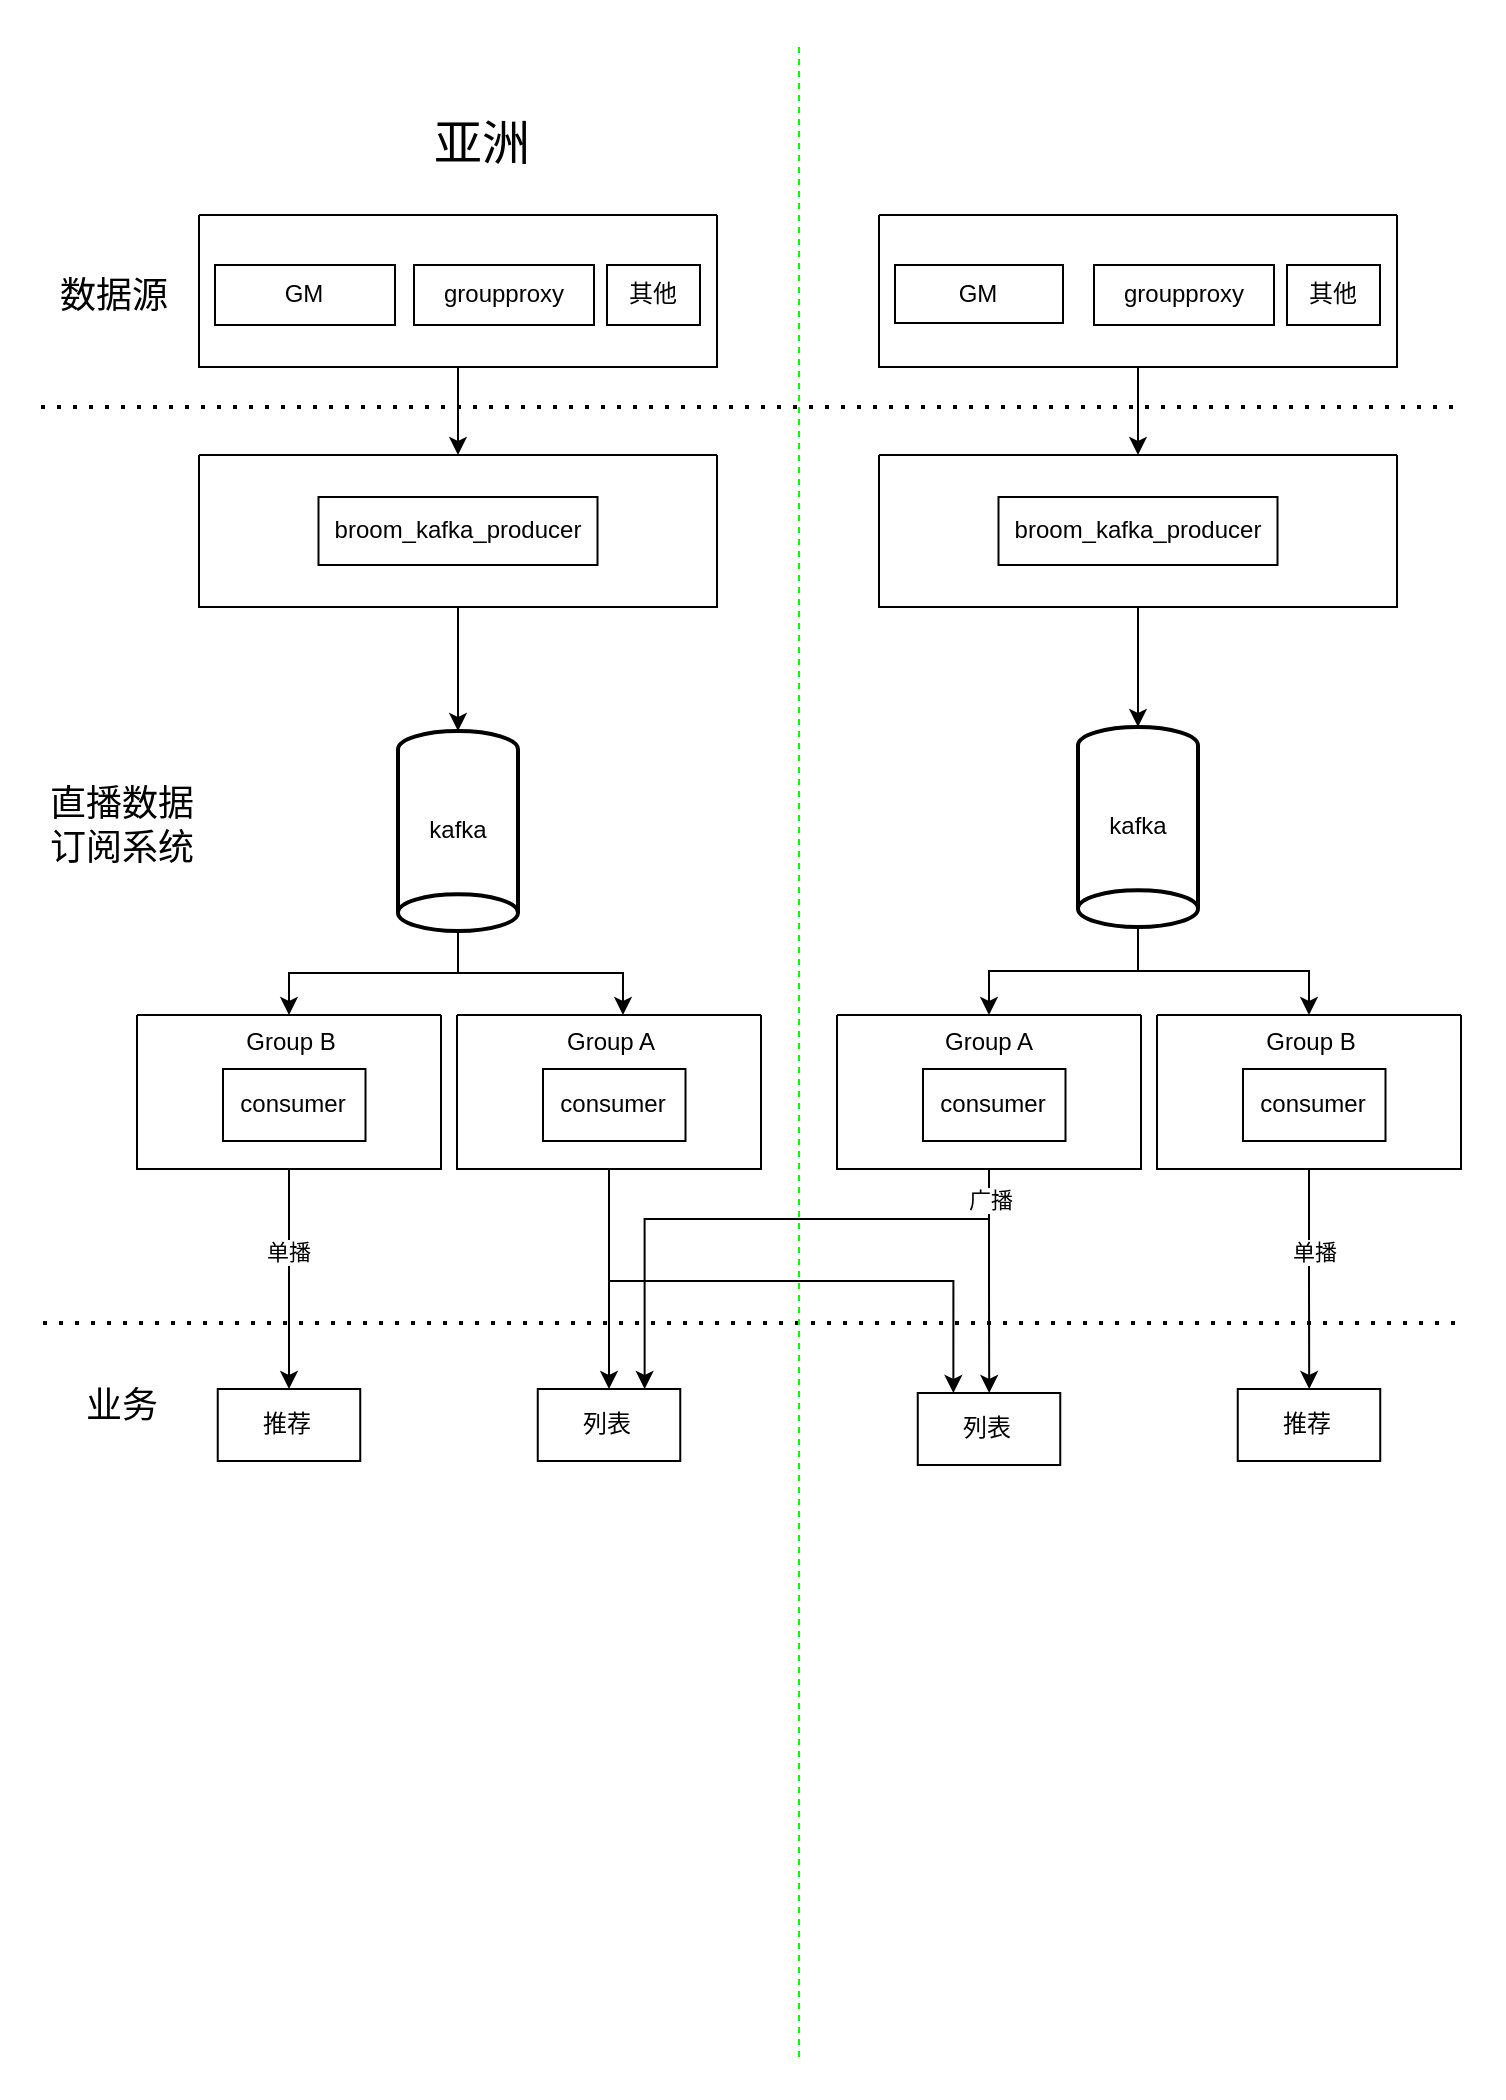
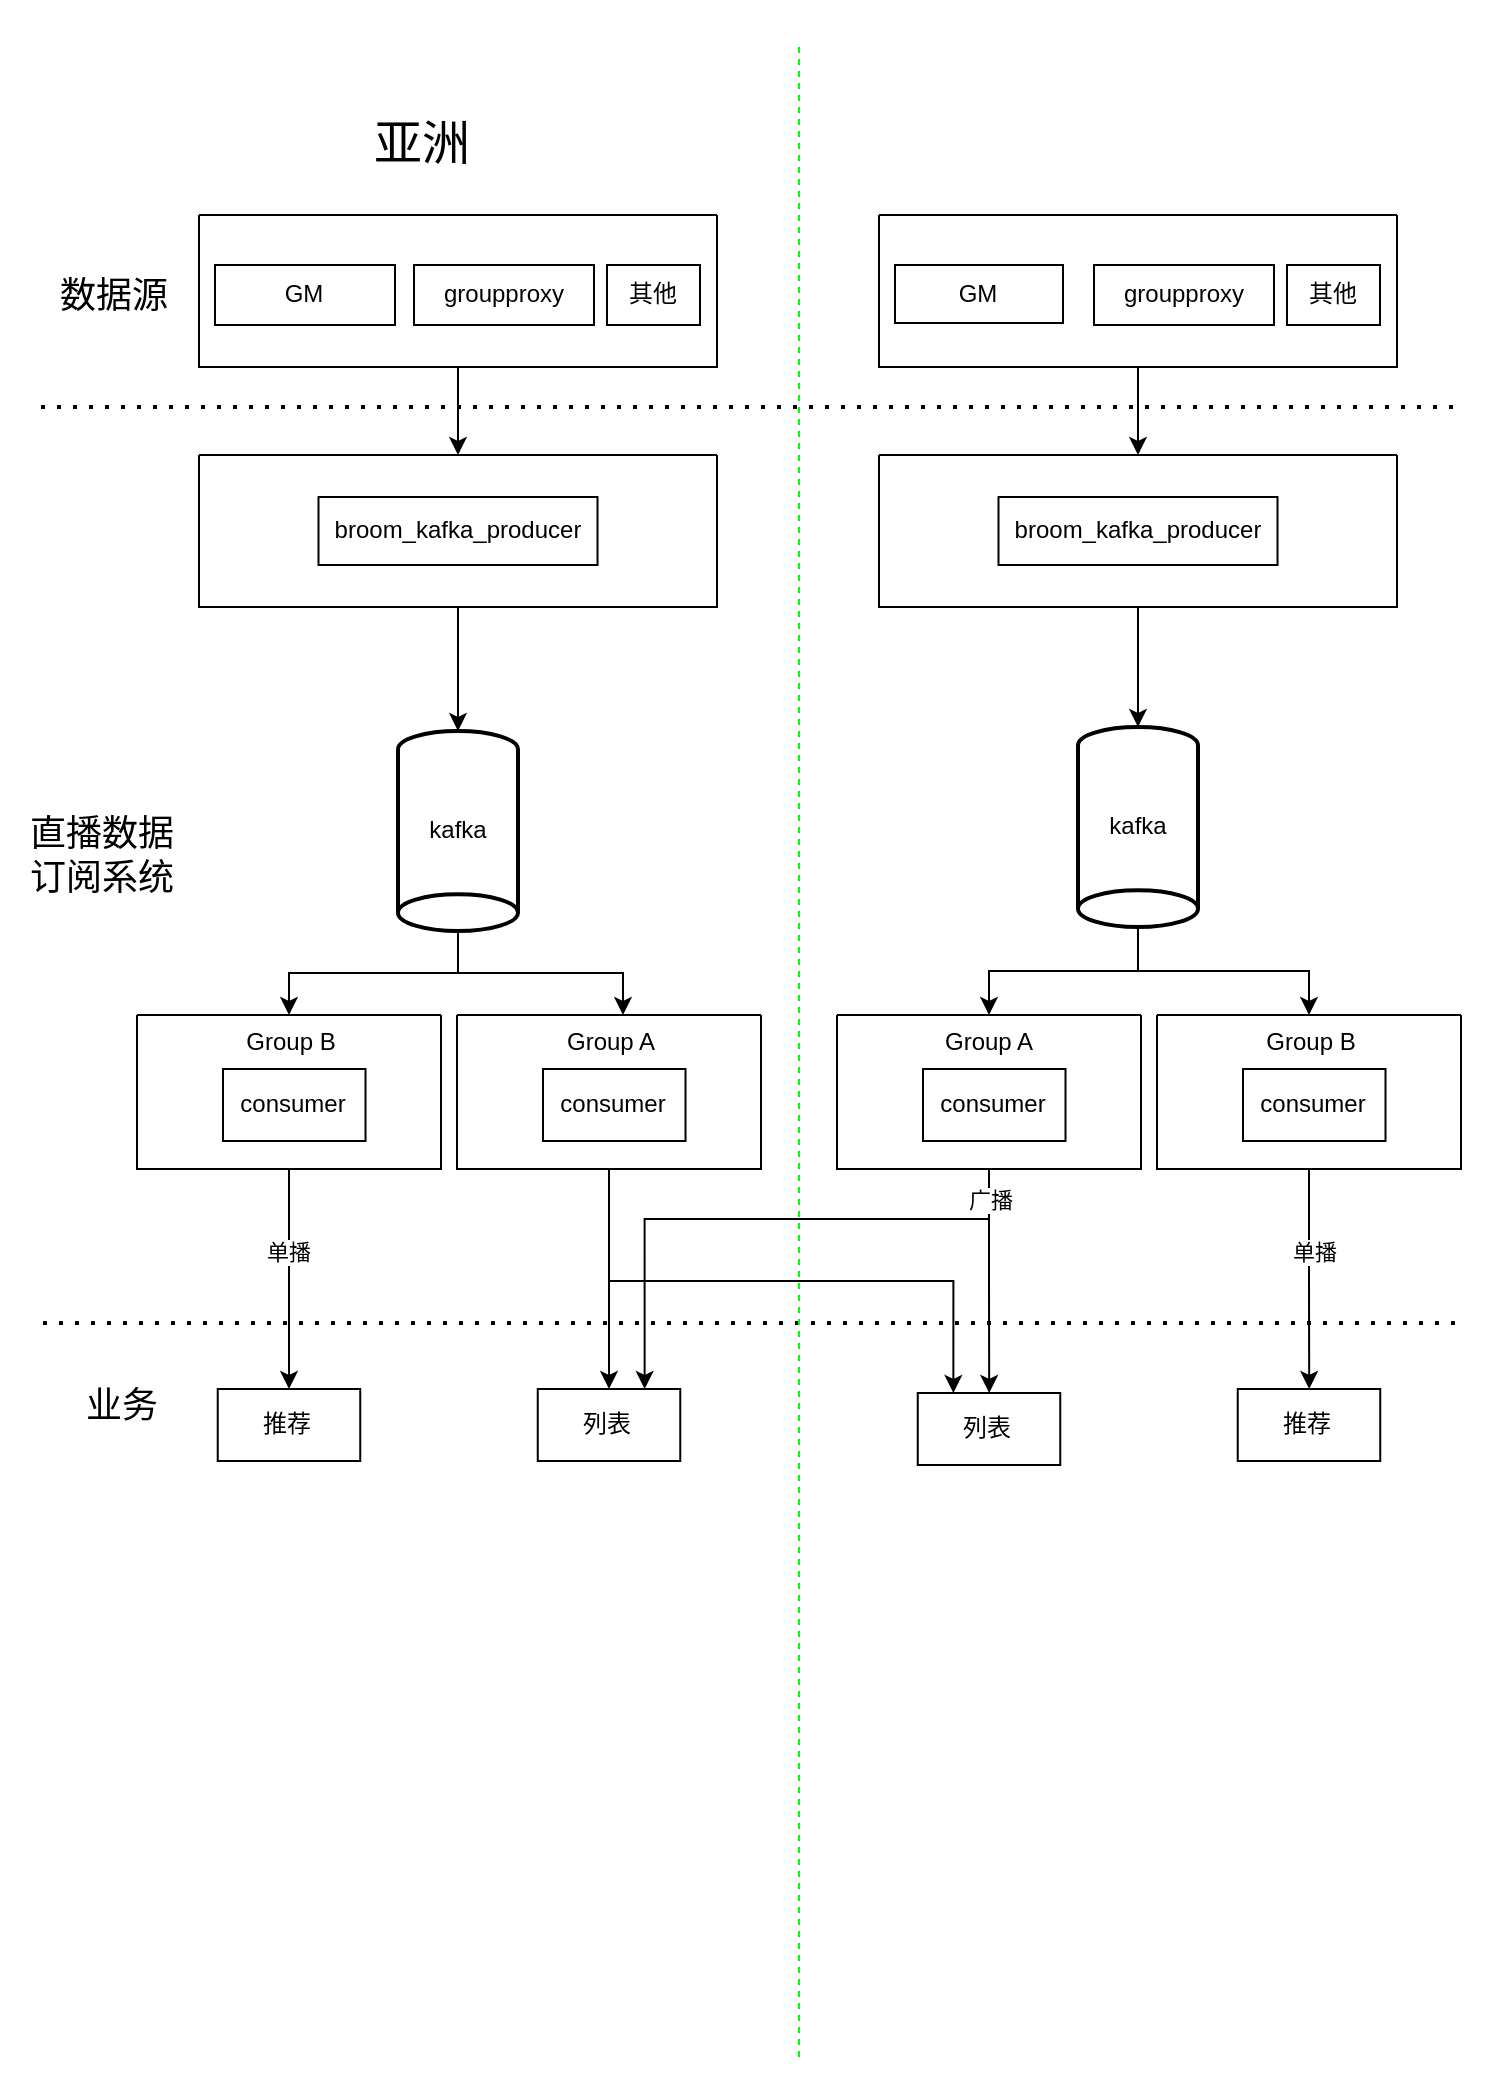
  <mxCell id="0" />
  <mxCell id="1" parent="0" />
  <mxCell id="2" style="edgeStyle=orthogonalEdgeStyle;rounded=0;orthogonalLoop=1;jettySize=auto;html=1;exitX=0.5;exitY=1;exitDx=0;exitDy=0;entryX=0.5;entryY=0;entryDx=0;entryDy=0;" edge="1" parent="1" source="3" target="25"><mxGeometry relative="1" as="geometry" /></mxCell>
  <mxCell id="3" value="" style="swimlane;startSize=0;" vertex="1" parent="1"><mxGeometry x="99" y="107" width="259" height="76" as="geometry" /></mxCell>
  <mxCell id="4" value="GM" style="rounded=0;whiteSpace=wrap;html=1;" vertex="1" parent="3"><mxGeometry x="8" y="25" width="90" height="30" as="geometry" /></mxCell>
  <mxCell id="5" value="groupproxy" style="rounded=0;whiteSpace=wrap;html=1;" vertex="1" parent="3"><mxGeometry x="107.5" y="25" width="90" height="30" as="geometry" /></mxCell>
  <mxCell id="6" value="其他" style="rounded=0;whiteSpace=wrap;html=1;" vertex="1" parent="3"><mxGeometry x="204" y="25" width="46.5" height="30" as="geometry" /></mxCell>
  <mxCell id="7" style="edgeStyle=orthogonalEdgeStyle;rounded=0;orthogonalLoop=1;jettySize=auto;html=1;exitX=1;exitY=0.5;exitDx=0;exitDy=0;exitPerimeter=0;entryX=0.5;entryY=0;entryDx=0;entryDy=0;" edge="1" parent="1" source="9" target="32"><mxGeometry relative="1" as="geometry" /></mxCell>
  <mxCell id="8" style="edgeStyle=orthogonalEdgeStyle;rounded=0;orthogonalLoop=1;jettySize=auto;html=1;exitX=1;exitY=0.5;exitDx=0;exitDy=0;exitPerimeter=0;entryX=0.546;entryY=0;entryDx=0;entryDy=0;entryPerimeter=0;" edge="1" parent="1" source="9" target="38"><mxGeometry relative="1" as="geometry" /></mxCell>
  <mxCell id="9" value="kafka" style="strokeWidth=2;html=1;shape=mxgraph.flowchart.direct_data;whiteSpace=wrap;direction=south;" vertex="1" parent="1"><mxGeometry x="198.5" y="365" width="60" height="100" as="geometry" /></mxCell>
  <mxCell id="10" value="" style="endArrow=none;dashed=1;html=1;dashPattern=1 3;strokeWidth=2;rounded=0;" edge="1" parent="1"><mxGeometry width="50" height="50" relative="1" as="geometry"><mxPoint x="20" y="203" as="sourcePoint" /><mxPoint x="730" y="203" as="targetPoint" /></mxGeometry></mxCell>
  <mxCell id="11" value="" style="endArrow=none;dashed=1;html=1;dashPattern=1 3;strokeWidth=2;rounded=0;" edge="1" parent="1"><mxGeometry width="50" height="50" relative="1" as="geometry"><mxPoint x="21" y="661" as="sourcePoint" /><mxPoint x="731" y="661" as="targetPoint" /></mxGeometry></mxCell>
  <mxCell id="12" value="&lt;font style=&quot;font-size: 18px&quot;&gt;数据源&lt;/font&gt;" style="text;html=1;strokeColor=none;fillColor=none;align=center;verticalAlign=middle;whiteSpace=wrap;rounded=0;" vertex="1" parent="1"><mxGeometry x="27" y="133" width="60" height="30" as="geometry" /></mxCell>
- <mxCell id="13" value="&lt;span style=&quot;font-size: 18px&quot;&gt;直播数据订阅系统&lt;/span&gt;" style="text;html=1;strokeColor=none;fillColor=none;align=center;verticalAlign=middle;whiteSpace=wrap;rounded=0;" vertex="1" parent="1"><mxGeometry x="21" y="397" width="80" height="32" as="geometry" /></mxCell>
+ <mxCell id="13" value="&lt;span style=&quot;font-size: 18px&quot;&gt;直播数据订阅系统&lt;/span&gt;" style="text;html=1;strokeColor=none;fillColor=none;align=center;verticalAlign=middle;whiteSpace=wrap;rounded=0;" vertex="1" parent="1"><mxGeometry x="11" y="412" width="80" height="32" as="geometry" /></mxCell>
  <mxCell id="14" value="" style="endArrow=none;dashed=1;html=1;rounded=0;fontSize=18;strokeColor=#00FF00;" edge="1" parent="1"><mxGeometry width="50" height="50" relative="1" as="geometry"><mxPoint x="399" y="1028" as="sourcePoint" /><mxPoint x="399" y="20" as="targetPoint" /></mxGeometry></mxCell>
  <mxCell id="15" style="edgeStyle=orthogonalEdgeStyle;rounded=0;orthogonalLoop=1;jettySize=auto;html=1;exitX=1;exitY=0.5;exitDx=0;exitDy=0;exitPerimeter=0;entryX=0.5;entryY=0;entryDx=0;entryDy=0;" edge="1" parent="1" source="17" target="45"><mxGeometry relative="1" as="geometry" /></mxCell>
  <mxCell id="16" style="edgeStyle=orthogonalEdgeStyle;rounded=0;orthogonalLoop=1;jettySize=auto;html=1;exitX=1;exitY=0.5;exitDx=0;exitDy=0;exitPerimeter=0;entryX=0.5;entryY=0;entryDx=0;entryDy=0;" edge="1" parent="1" source="17" target="50"><mxGeometry relative="1" as="geometry" /></mxCell>
  <mxCell id="17" value="kafka" style="strokeWidth=2;html=1;shape=mxgraph.flowchart.direct_data;whiteSpace=wrap;direction=south;" vertex="1" parent="1"><mxGeometry x="538.5" y="363" width="60" height="100" as="geometry" /></mxCell>
- <mxCell id="18" value="&lt;font style=&quot;font-size: 24px&quot;&gt;亚洲&lt;/font&gt;" style="text;html=1;strokeColor=none;fillColor=none;align=center;verticalAlign=middle;whiteSpace=wrap;rounded=0;fontSize=18;" vertex="1" parent="1"><mxGeometry x="211" y="57" width="60" height="30" as="geometry" /></mxCell>
+ <mxCell id="18" value="&lt;font style=&quot;font-size: 24px&quot;&gt;亚洲&lt;/font&gt;" style="text;html=1;strokeColor=none;fillColor=none;align=center;verticalAlign=middle;whiteSpace=wrap;rounded=0;fontSize=18;" vertex="1" parent="1"><mxGeometry x="181" y="57" width="60" height="30" as="geometry" /></mxCell>
  <mxCell id="19" style="edgeStyle=orthogonalEdgeStyle;rounded=0;orthogonalLoop=1;jettySize=auto;html=1;exitX=0.5;exitY=1;exitDx=0;exitDy=0;entryX=0.5;entryY=0;entryDx=0;entryDy=0;" edge="1" parent="1" source="20" target="28"><mxGeometry relative="1" as="geometry" /></mxCell>
  <mxCell id="20" value="" style="swimlane;startSize=0;" vertex="1" parent="1"><mxGeometry x="439" y="107" width="259" height="76" as="geometry" /></mxCell>
  <mxCell id="21" value="GM" style="rounded=0;whiteSpace=wrap;html=1;" vertex="1" parent="20"><mxGeometry x="8" y="25" width="84" height="29" as="geometry" /></mxCell>
  <mxCell id="22" value="groupproxy" style="rounded=0;whiteSpace=wrap;html=1;" vertex="1" parent="20"><mxGeometry x="107.5" y="25" width="90" height="30" as="geometry" /></mxCell>
  <mxCell id="23" value="其他" style="rounded=0;whiteSpace=wrap;html=1;" vertex="1" parent="20"><mxGeometry x="204" y="25" width="46.5" height="30" as="geometry" /></mxCell>
  <mxCell id="24" style="edgeStyle=orthogonalEdgeStyle;rounded=0;orthogonalLoop=1;jettySize=auto;html=1;exitX=0.5;exitY=1;exitDx=0;exitDy=0;" edge="1" parent="1" source="25" target="9"><mxGeometry relative="1" as="geometry" /></mxCell>
  <mxCell id="25" value="" style="swimlane;startSize=0;" vertex="1" parent="1"><mxGeometry x="99" y="227" width="259" height="76" as="geometry" /></mxCell>
  <mxCell id="26" value="broom_kafka_producer" style="rounded=0;whiteSpace=wrap;html=1;" vertex="1" parent="25"><mxGeometry x="59.75" y="21" width="139.5" height="34" as="geometry" /></mxCell>
  <mxCell id="27" style="edgeStyle=orthogonalEdgeStyle;rounded=0;orthogonalLoop=1;jettySize=auto;html=1;exitX=0.5;exitY=1;exitDx=0;exitDy=0;entryX=0;entryY=0.5;entryDx=0;entryDy=0;entryPerimeter=0;" edge="1" parent="1" source="28" target="17"><mxGeometry relative="1" as="geometry" /></mxCell>
  <mxCell id="28" value="" style="swimlane;startSize=0;" vertex="1" parent="1"><mxGeometry x="439" y="227" width="259" height="76" as="geometry" /></mxCell>
  <mxCell id="29" value="broom_kafka_producer" style="rounded=0;whiteSpace=wrap;html=1;" vertex="1" parent="28"><mxGeometry x="59.75" y="21" width="139.5" height="34" as="geometry" /></mxCell>
  <mxCell id="30" style="edgeStyle=orthogonalEdgeStyle;rounded=0;orthogonalLoop=1;jettySize=auto;html=1;exitX=0.5;exitY=1;exitDx=0;exitDy=0;entryX=0.5;entryY=0;entryDx=0;entryDy=0;" edge="1" parent="1" source="32" target="53"><mxGeometry relative="1" as="geometry" /></mxCell>
  <mxCell id="31" value="单播" style="edgeLabel;html=1;align=center;verticalAlign=middle;resizable=0;points=[];" vertex="1" connectable="0" parent="30"><mxGeometry x="-0.255" y="4" relative="1" as="geometry"><mxPoint x="-4" as="offset" /></mxGeometry></mxCell>
  <mxCell id="32" value="" style="swimlane;startSize=0;" vertex="1" parent="1"><mxGeometry x="68" y="507" width="152" height="77" as="geometry" /></mxCell>
  <mxCell id="33" value="consumer" style="rounded=0;whiteSpace=wrap;html=1;" vertex="1" parent="32"><mxGeometry x="43" y="27" width="71.25" height="36" as="geometry" /></mxCell>
  <mxCell id="34" value="Group B" style="text;html=1;align=center;verticalAlign=middle;resizable=0;points=[];autosize=1;strokeColor=none;fillColor=none;" vertex="1" parent="32"><mxGeometry x="49" y="5" width="55" height="18" as="geometry" /></mxCell>
  <mxCell id="35" value="&lt;span style=&quot;font-size: 18px&quot;&gt;业务&lt;/span&gt;" style="text;html=1;strokeColor=none;fillColor=none;align=center;verticalAlign=middle;whiteSpace=wrap;rounded=0;" vertex="1" parent="1"><mxGeometry x="21" y="687" width="80" height="32" as="geometry" /></mxCell>
  <mxCell id="36" style="edgeStyle=orthogonalEdgeStyle;rounded=0;orthogonalLoop=1;jettySize=auto;html=1;exitX=0.5;exitY=1;exitDx=0;exitDy=0;entryX=0.5;entryY=0;entryDx=0;entryDy=0;" edge="1" parent="1" source="38" target="41"><mxGeometry relative="1" as="geometry" /></mxCell>
  <mxCell id="37" style="edgeStyle=orthogonalEdgeStyle;rounded=0;orthogonalLoop=1;jettySize=auto;html=1;exitX=0.5;exitY=1;exitDx=0;exitDy=0;entryX=0.25;entryY=0;entryDx=0;entryDy=0;" edge="1" parent="1" source="38" target="54"><mxGeometry relative="1" as="geometry" /></mxCell>
  <mxCell id="38" value="" style="swimlane;startSize=0;" vertex="1" parent="1"><mxGeometry x="228" y="507" width="152" height="77" as="geometry" /></mxCell>
  <mxCell id="39" value="consumer" style="rounded=0;whiteSpace=wrap;html=1;" vertex="1" parent="38"><mxGeometry x="43" y="27" width="71.25" height="36" as="geometry" /></mxCell>
  <mxCell id="40" value="Group A" style="text;html=1;align=center;verticalAlign=middle;resizable=0;points=[];autosize=1;strokeColor=none;fillColor=none;" vertex="1" parent="38"><mxGeometry x="50" y="5" width="54" height="18" as="geometry" /></mxCell>
  <mxCell id="41" value="列表" style="rounded=0;whiteSpace=wrap;html=1;" vertex="1" parent="1"><mxGeometry x="268.38" y="694" width="71.25" height="36" as="geometry" /></mxCell>
  <mxCell id="42" style="edgeStyle=orthogonalEdgeStyle;rounded=0;orthogonalLoop=1;jettySize=auto;html=1;exitX=0.5;exitY=1;exitDx=0;exitDy=0;entryX=0.75;entryY=0;entryDx=0;entryDy=0;" edge="1" parent="1" source="45" target="41"><mxGeometry relative="1" as="geometry"><Array as="points"><mxPoint x="494" y="609" /><mxPoint x="322" y="609" /></Array></mxGeometry></mxCell>
  <mxCell id="43" style="edgeStyle=orthogonalEdgeStyle;rounded=0;orthogonalLoop=1;jettySize=auto;html=1;exitX=0.5;exitY=1;exitDx=0;exitDy=0;" edge="1" parent="1" source="45" target="54"><mxGeometry relative="1" as="geometry" /></mxCell>
  <mxCell id="44" value="广播" style="edgeLabel;html=1;align=center;verticalAlign=middle;resizable=0;points=[];" vertex="1" connectable="0" parent="43"><mxGeometry x="-0.732" relative="1" as="geometry"><mxPoint as="offset" /></mxGeometry></mxCell>
  <mxCell id="45" value="" style="swimlane;startSize=0;" vertex="1" parent="1"><mxGeometry x="418" y="507" width="152" height="77" as="geometry" /></mxCell>
  <mxCell id="46" value="consumer" style="rounded=0;whiteSpace=wrap;html=1;" vertex="1" parent="45"><mxGeometry x="43" y="27" width="71.25" height="36" as="geometry" /></mxCell>
  <mxCell id="47" value="Group A" style="text;html=1;align=center;verticalAlign=middle;resizable=0;points=[];autosize=1;strokeColor=none;fillColor=none;" vertex="1" parent="45"><mxGeometry x="49" y="5" width="54" height="18" as="geometry" /></mxCell>
  <mxCell id="48" style="edgeStyle=orthogonalEdgeStyle;rounded=0;orthogonalLoop=1;jettySize=auto;html=1;exitX=0.5;exitY=1;exitDx=0;exitDy=0;" edge="1" parent="1" source="50" target="55"><mxGeometry relative="1" as="geometry" /></mxCell>
  <mxCell id="49" value="单播" style="edgeLabel;html=1;align=center;verticalAlign=middle;resizable=0;points=[];" vertex="1" connectable="0" parent="48"><mxGeometry x="-0.259" y="2" relative="1" as="geometry"><mxPoint as="offset" /></mxGeometry></mxCell>
  <mxCell id="50" value="" style="swimlane;startSize=0;" vertex="1" parent="1"><mxGeometry x="578" y="507" width="152" height="77" as="geometry" /></mxCell>
  <mxCell id="51" value="consumer" style="rounded=0;whiteSpace=wrap;html=1;" vertex="1" parent="50"><mxGeometry x="43" y="27" width="71.25" height="36" as="geometry" /></mxCell>
  <mxCell id="52" value="Group B" style="text;html=1;align=center;verticalAlign=middle;resizable=0;points=[];autosize=1;strokeColor=none;fillColor=none;" vertex="1" parent="50"><mxGeometry x="49" y="5" width="55" height="18" as="geometry" /></mxCell>
  <mxCell id="53" value="推荐" style="rounded=0;whiteSpace=wrap;html=1;" vertex="1" parent="1"><mxGeometry x="108.37" y="694" width="71.25" height="36" as="geometry" /></mxCell>
  <mxCell id="54" value="列表" style="rounded=0;whiteSpace=wrap;html=1;" vertex="1" parent="1"><mxGeometry x="458.38" y="696" width="71.25" height="36" as="geometry" /></mxCell>
  <mxCell id="55" value="推荐" style="rounded=0;whiteSpace=wrap;html=1;" vertex="1" parent="1"><mxGeometry x="618.37" y="694" width="71.25" height="36" as="geometry" /></mxCell>
